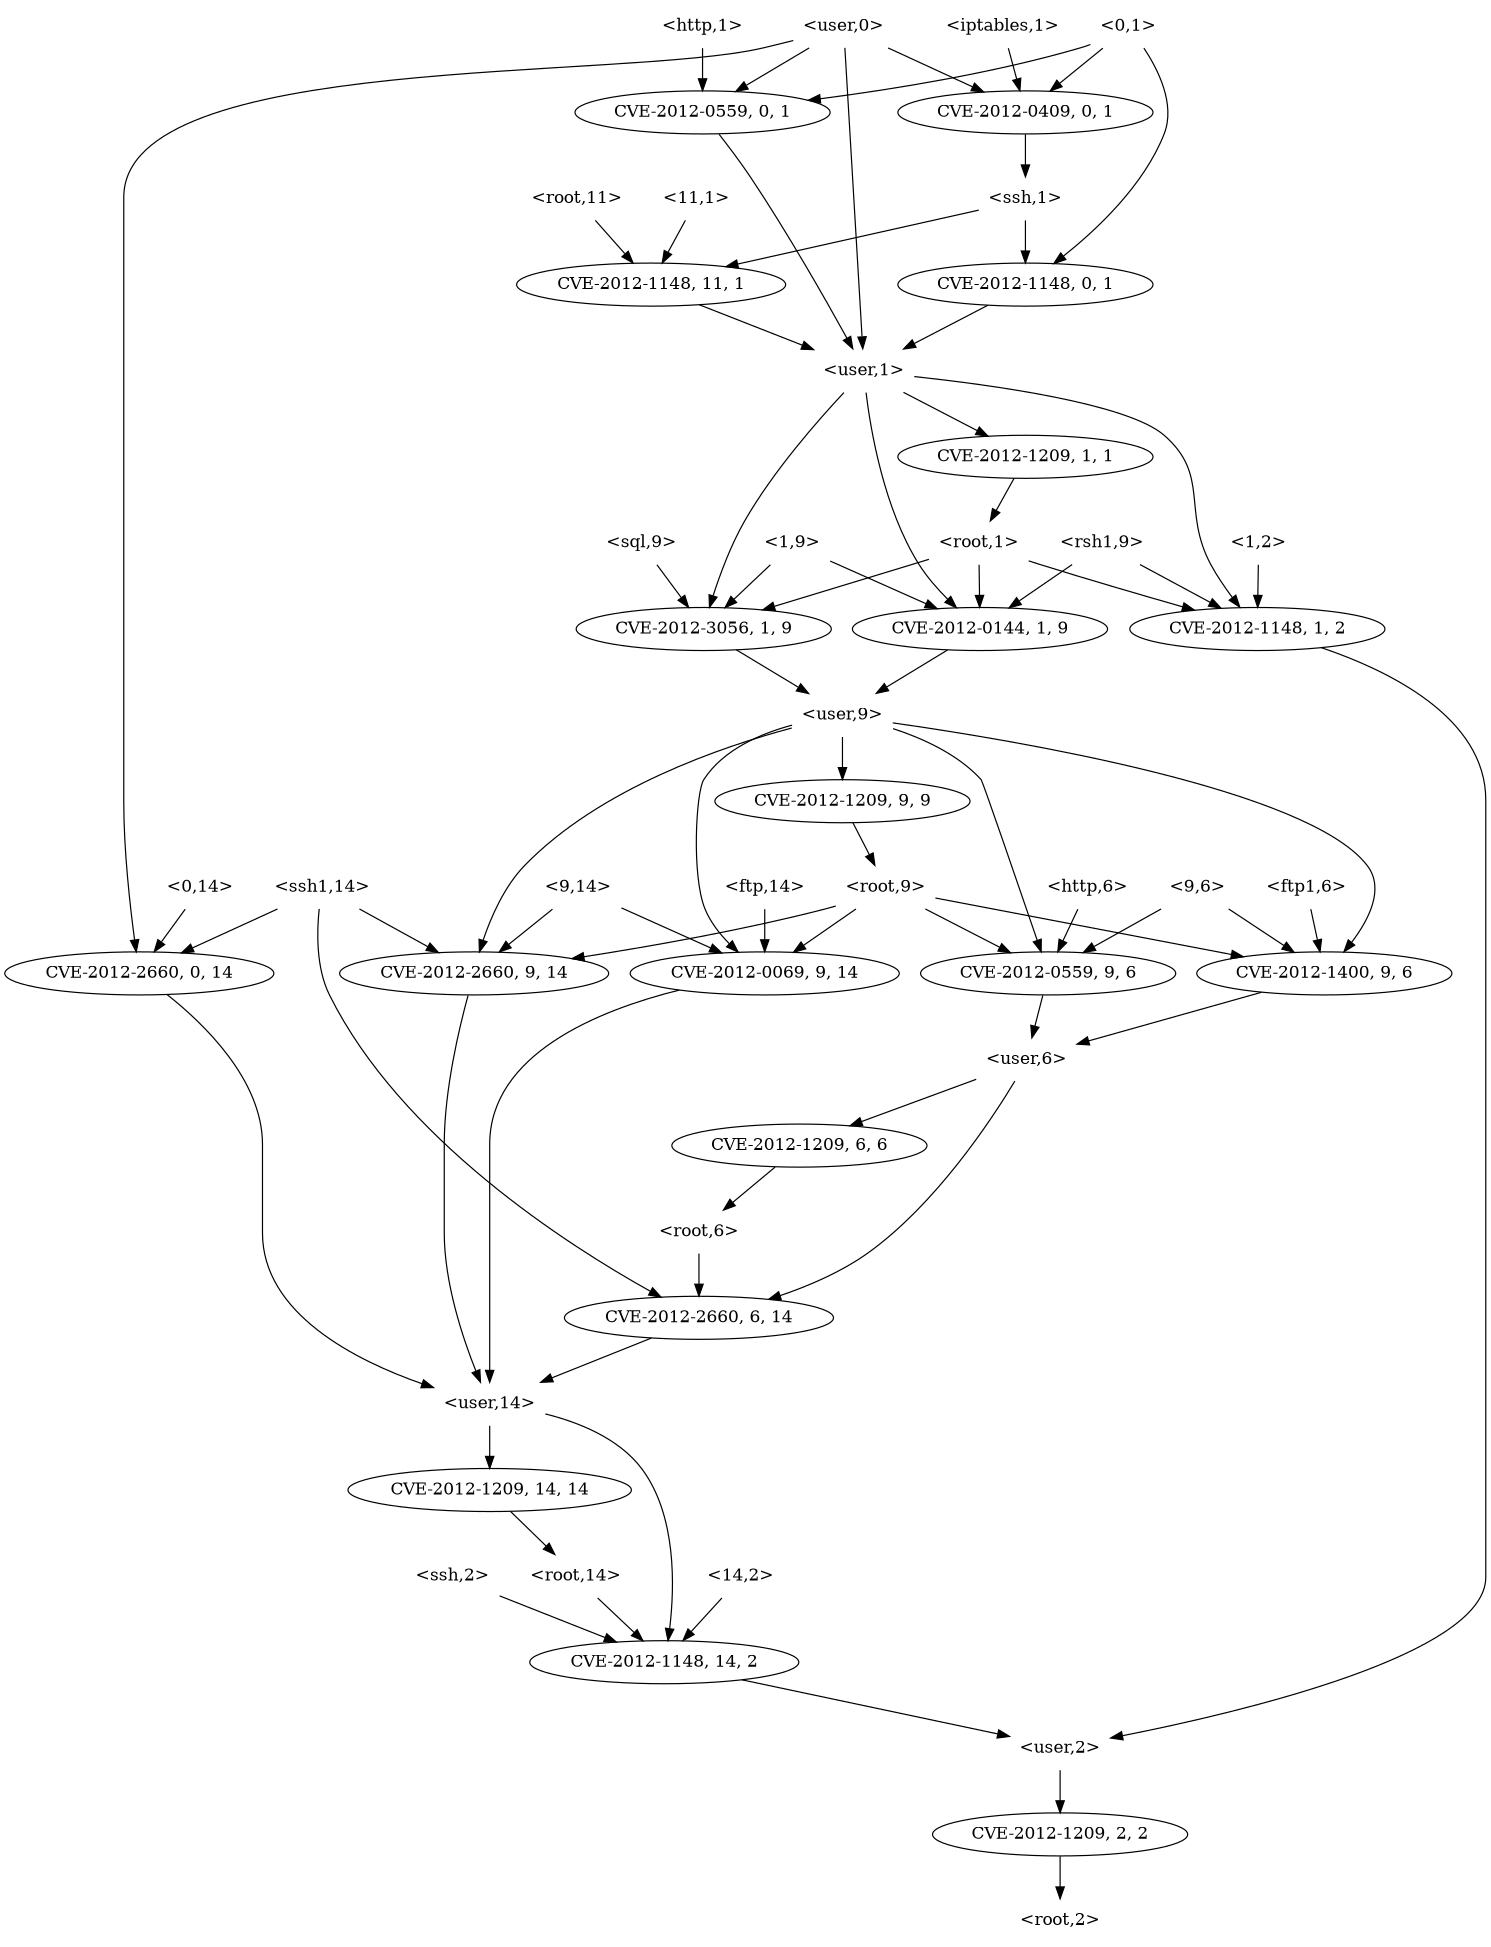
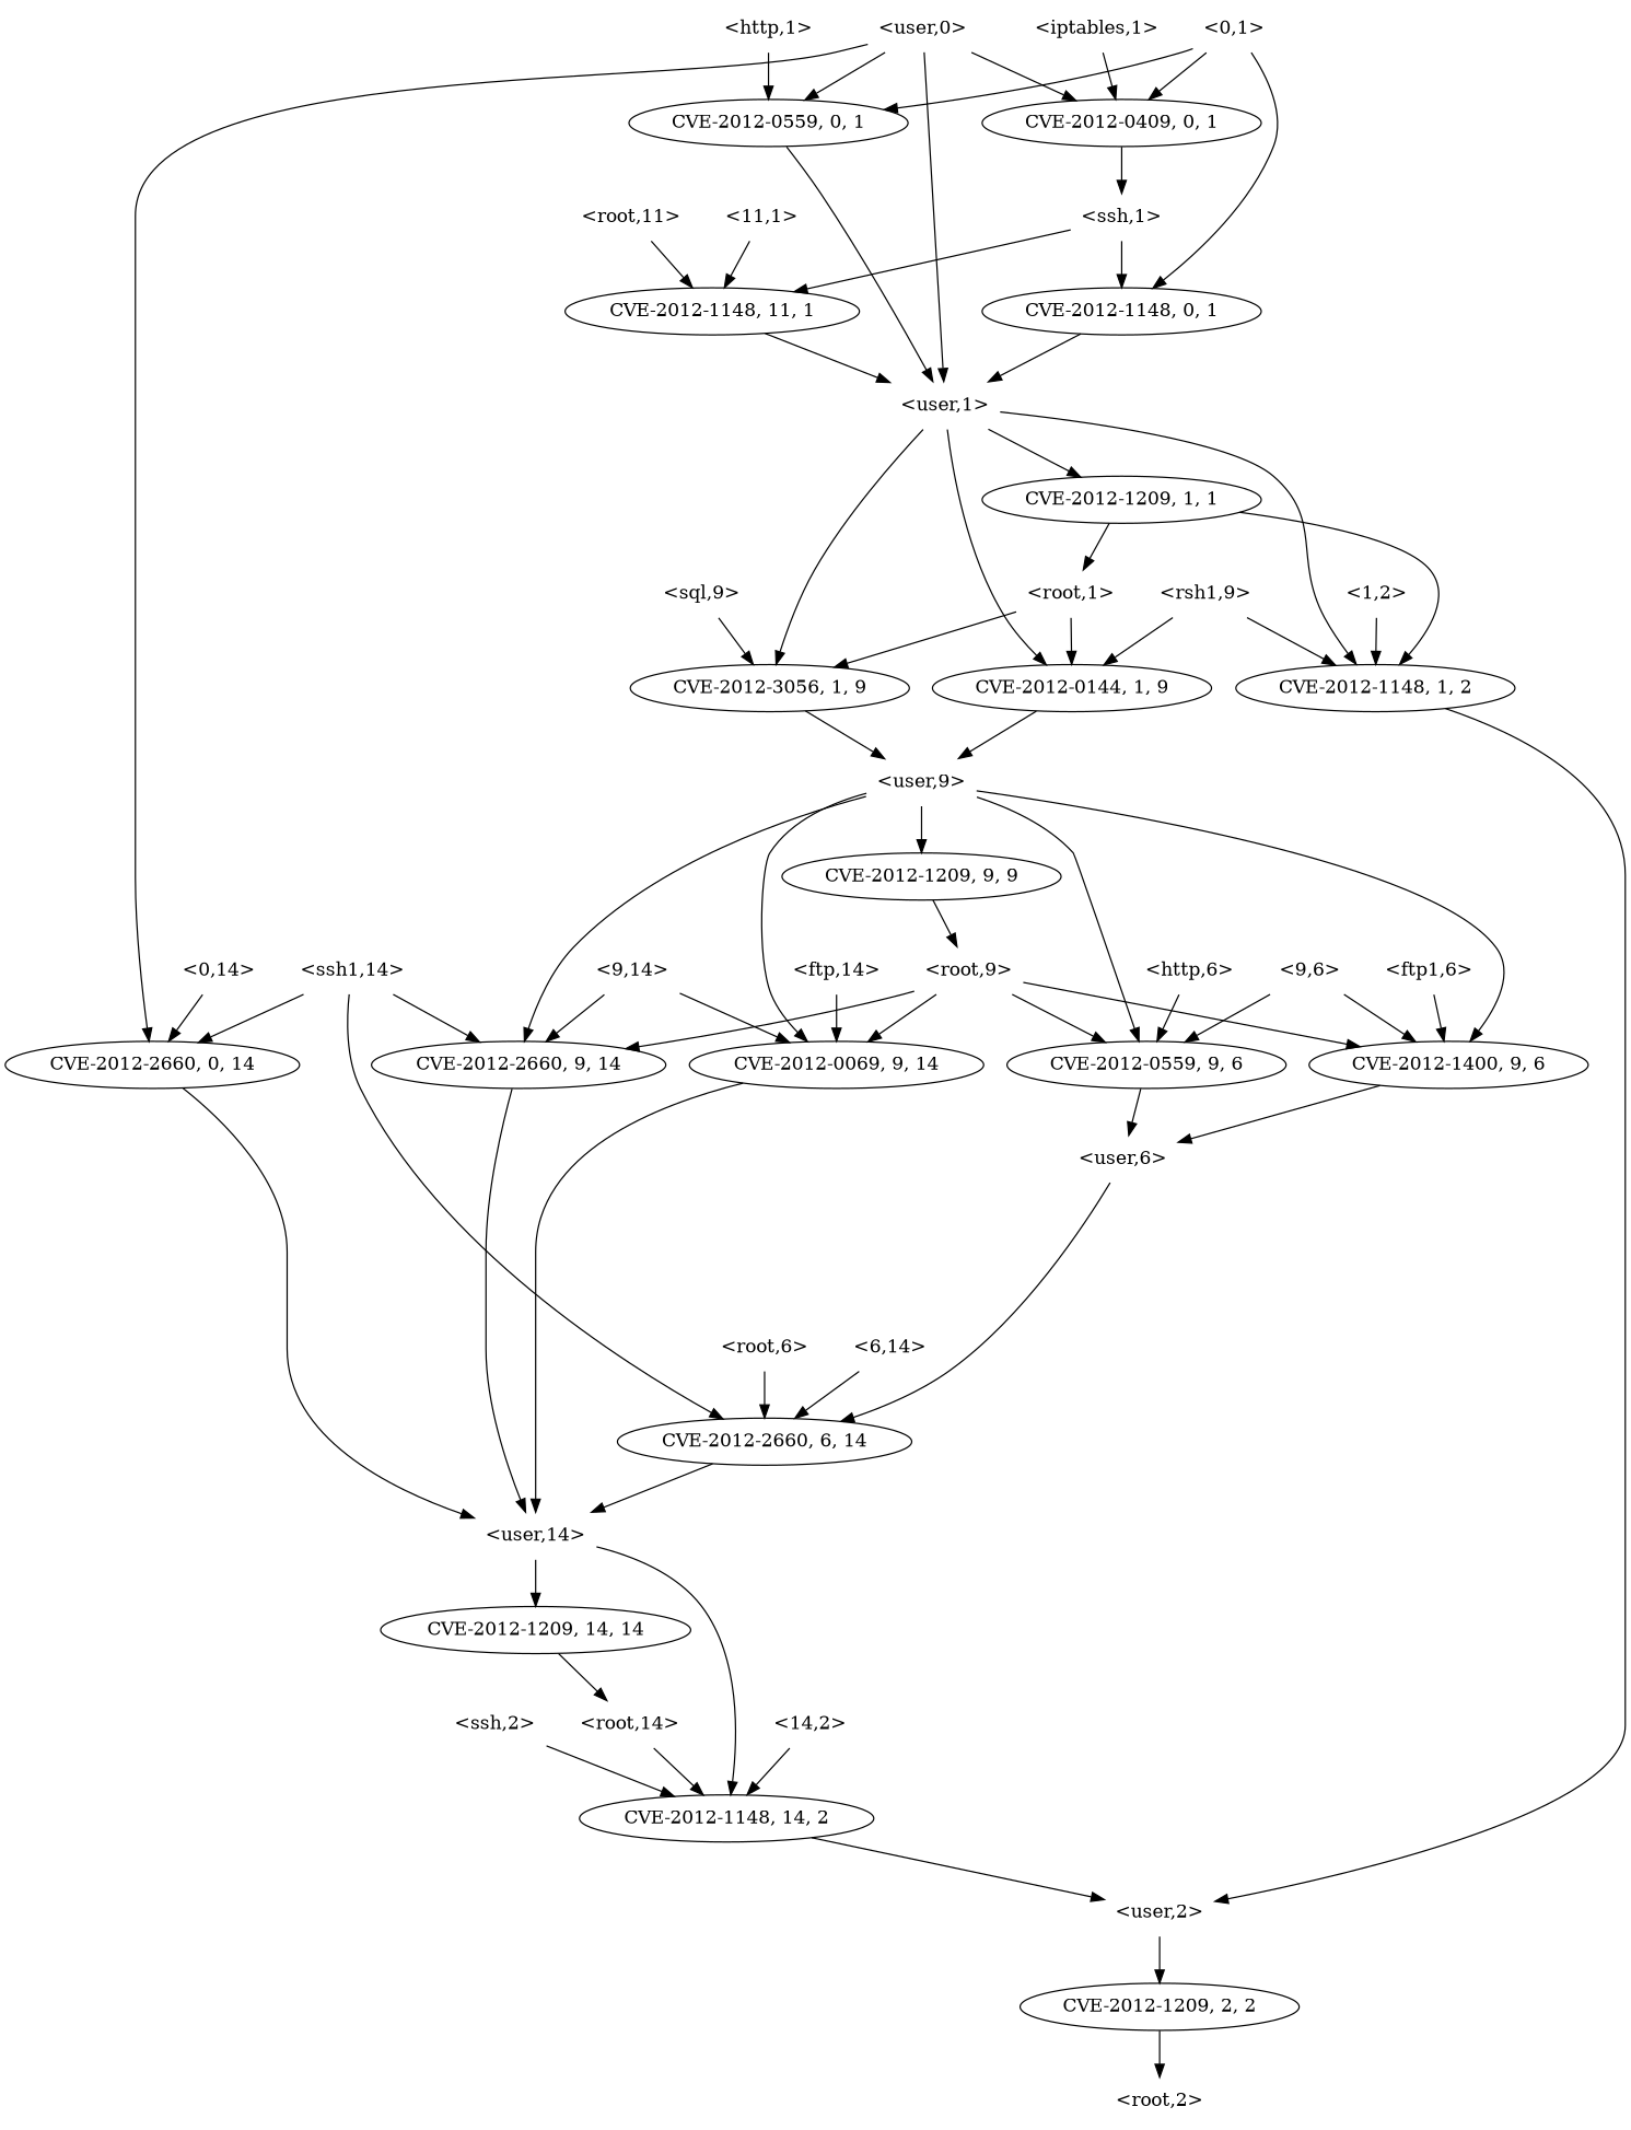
  strict digraph {
    node [shape=plaintext]
    n1 [height=0.5 label=<CVE-2012-2660, 9, 14> width=2.5686 shape=""]
    "<user,14>" [height=0.5 width=1.0069]
    n3 [height=0.5 label=<CVE-2012-1148, 14, 2> width=2.5686 shape=""]
    n4 [height=0.5 label=<CVE-2012-1209, 14, 14> width=2.7013 shape=""]
    "<user,2>" [height=0.5 width=0.91667]
    "<root,14>" [height=0.5 width=1]
    n7 [height=0.5 label=<CVE-2012-1209, 2, 2> width=2.4499 shape=""]
    "<0,1>" [height=0.5 width=0.75]
    n9 [height=0.5 label=<CVE-2012-0559, 0, 1> width=2.4499 shape=""]
    n10 [height=0.5 label=<CVE-2012-0409, 0, 1> width=2.4499 shape=""]
    n11 [height=0.5 label=<CVE-2012-1148, 0, 1> width=2.4499 shape=""]
    "<user,1>" [height=0.5 width=0.91667]
    "<ssh,1>" [height=0.5 width=0.84028]
    n14 [height=0.5 label=<CVE-2012-3056, 1, 9> width=2.4499 shape=""]
    n15 [height=0.5 label=<CVE-2012-0144, 1, 9> width=2.4499 shape=""]
    n16 [height=0.5 label=<CVE-2012-1148, 1, 2> width=2.4499 shape=""]
    n17 [height=0.5 label=<CVE-2012-1209, 1, 1> width=2.4499 shape=""]
    n18 [height=0.5 label=<CVE-2012-1148, 11, 1> width=2.5686 shape=""]
    "<user,9>" [height=0.5 width=0.91667]
    "<root,1>" [height=0.5 width=0.89583]
    "<http,1>" [height=0.5 width=0.89583]
    "<sql,9>" [height=0.5 width=0.8125]
    n23 [height=0.5 label=<CVE-2012-0069, 9, 14> width=2.5686 shape=""]
    n24 [height=0.5 label=<CVE-2012-0559, 9, 6> width=2.4499 shape=""]
    n25 [height=0.5 label=<CVE-2012-1209, 9, 9> width=2.4499 shape=""]
    n26 [height=0.5 label=<CVE-2012-1400, 9, 6> width=2.4499 shape=""]
    "<user,6>" [height=0.5 width=0.91667]
    "<root,9>" [height=0.5 width=0.89583]
    "<0,14>" [height=0.5 width=0.78472]
    n30 [height=0.5 label=<CVE-2012-2660, 0, 14> width=2.5686 shape=""]
    "<14,2>" [height=0.5 width=0.78472]
    "<root,2>" [height=0.5 width=0.89583]
    "<iptables,1>" [height=0.5 width=1.1944]
    n34 [height=0.5 label=<CVE-2012-2660, 6, 14> width=2.5686 shape=""]
-   n35 [height=0.5 label=<CVE-2012-1209, 6, 6> width=2.4499 shape=""]
    "<root,6>" [height=0.5 width=0.89583]
    "<ssh1,14>" [height=0.5 width=1.0278]
    "<ftp1,6>" [height=0.5 width=0.89583]
    "<rsh1,9>" [height=0.5 width=0.92361]
+   "<6,14>" [height=0.5 width=0.78472]
    "<9,14>" [height=0.5 width=0.78472]
    "<http,6>" [height=0.5 width=0.89583]
    "<9,6>" [height=0.5 width=0.75]
    "<ssh,2>" [height=0.5 width=0.84028]
-   "<1,9>" [height=0.5 width=0.75]
    "<ftp,14>" [height=0.5 width=0.89583]
    "<11,1>" [height=0.5 width=0.78472]
    "<user,0>" [height=0.5 width=0.91667]
    "<1,2>" [height=0.5 width=0.75]
    "<root,11>" [height=0.5 width=1]
    n1 -> "<user,14>"
    "<user,14>" -> n3
    "<user,14>" -> n4
    n3 -> "<user,2>"
    n4 -> "<root,14>"
    "<user,2>" -> n7
    "<root,14>" -> n3
    n7 -> "<root,2>"
    "<0,1>" -> n9
    "<0,1>" -> n10
    "<0,1>" -> n11
    n9 -> "<user,1>"
    n10 -> "<ssh,1>"
    n11 -> "<user,1>"
    "<user,1>" -> n14
    "<user,1>" -> n15
    "<user,1>" -> n16
    "<user,1>" -> n17
    "<ssh,1>" -> n11
    "<ssh,1>" -> n18
    n14 -> "<user,9>"
    n15 -> "<user,9>"
    n16 -> "<user,2>"
    n17 -> "<root,1>"
    n18 -> "<user,1>"
    "<user,9>" -> n1
    "<user,9>" -> n23
    "<user,9>" -> n24
    "<user,9>" -> n25
    "<user,9>" -> n26
    "<root,1>" -> n14
    "<root,1>" -> n15
-   "<root,1>" -> n16
+   n17 -> n16
    "<http,1>" -> n9
    "<sql,9>" -> n14
    n23 -> "<user,14>"
    n24 -> "<user,6>"
    n25 -> "<root,9>"
    n26 -> "<user,6>"
    "<user,6>" -> n34
-   "<user,6>" -> n35
    "<root,9>" -> n1
    "<root,9>" -> n23
    "<root,9>" -> n24
    "<root,9>" -> n26
    "<0,14>" -> n30
    n30 -> "<user,14>"
    "<14,2>" -> n3
    "<iptables,1>" -> n10
    n34 -> "<user,14>"
-   n35 -> "<root,6>"
    "<root,6>" -> n34
    "<ssh1,14>" -> n1
    "<ssh1,14>" -> n30
    "<ssh1,14>" -> n34
    "<ftp1,6>" -> n26
    "<rsh1,9>" -> n15
    "<rsh1,9>" -> n16
+   "<6,14>" -> n34
    "<9,14>" -> n1
    "<9,14>" -> n23
    "<http,6>" -> n24
    "<9,6>" -> n24
    "<9,6>" -> n26
    "<ssh,2>" -> n3
-   "<1,9>" -> n14
-   "<1,9>" -> n15
    "<ftp,14>" -> n23
    "<11,1>" -> n18
    "<user,0>" -> n9
    "<user,0>" -> n10
    "<user,0>" -> "<user,1>"
    "<user,0>" -> n30
    "<1,2>" -> n16
    "<root,11>" -> n18
  }
